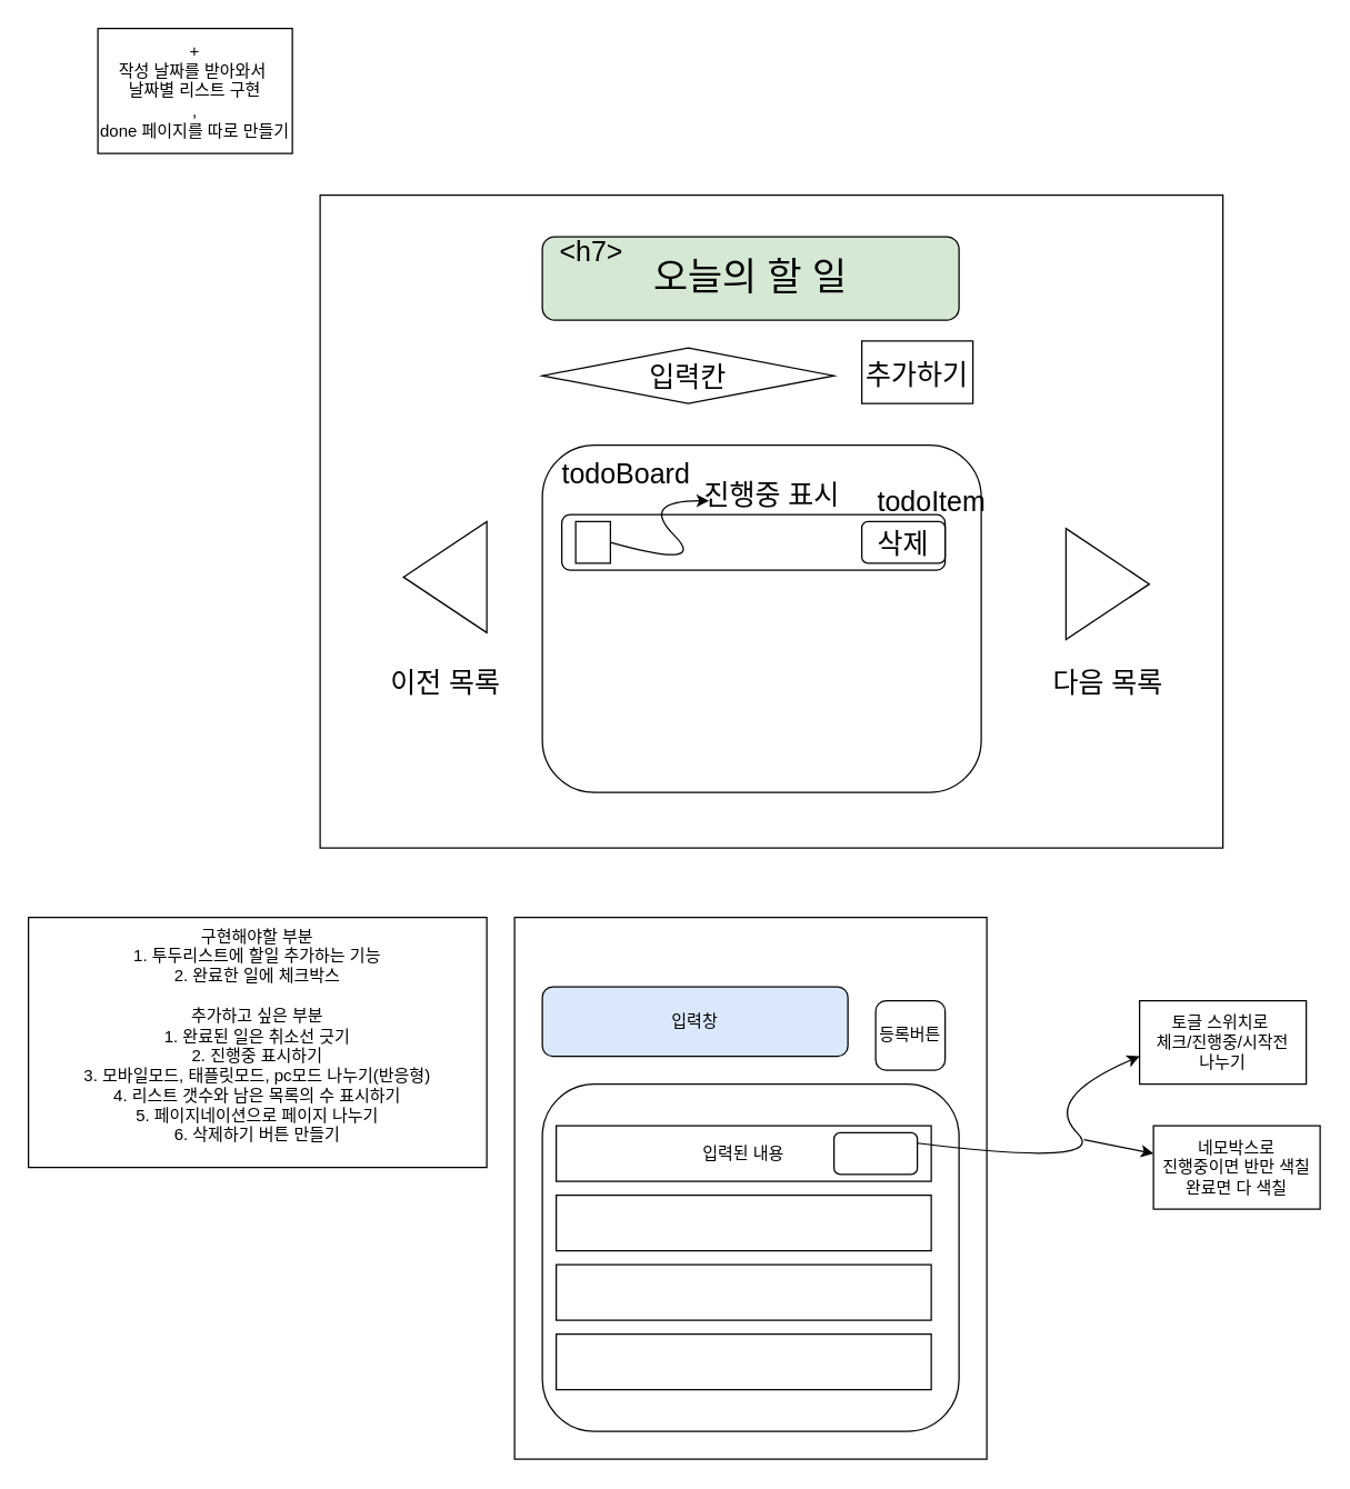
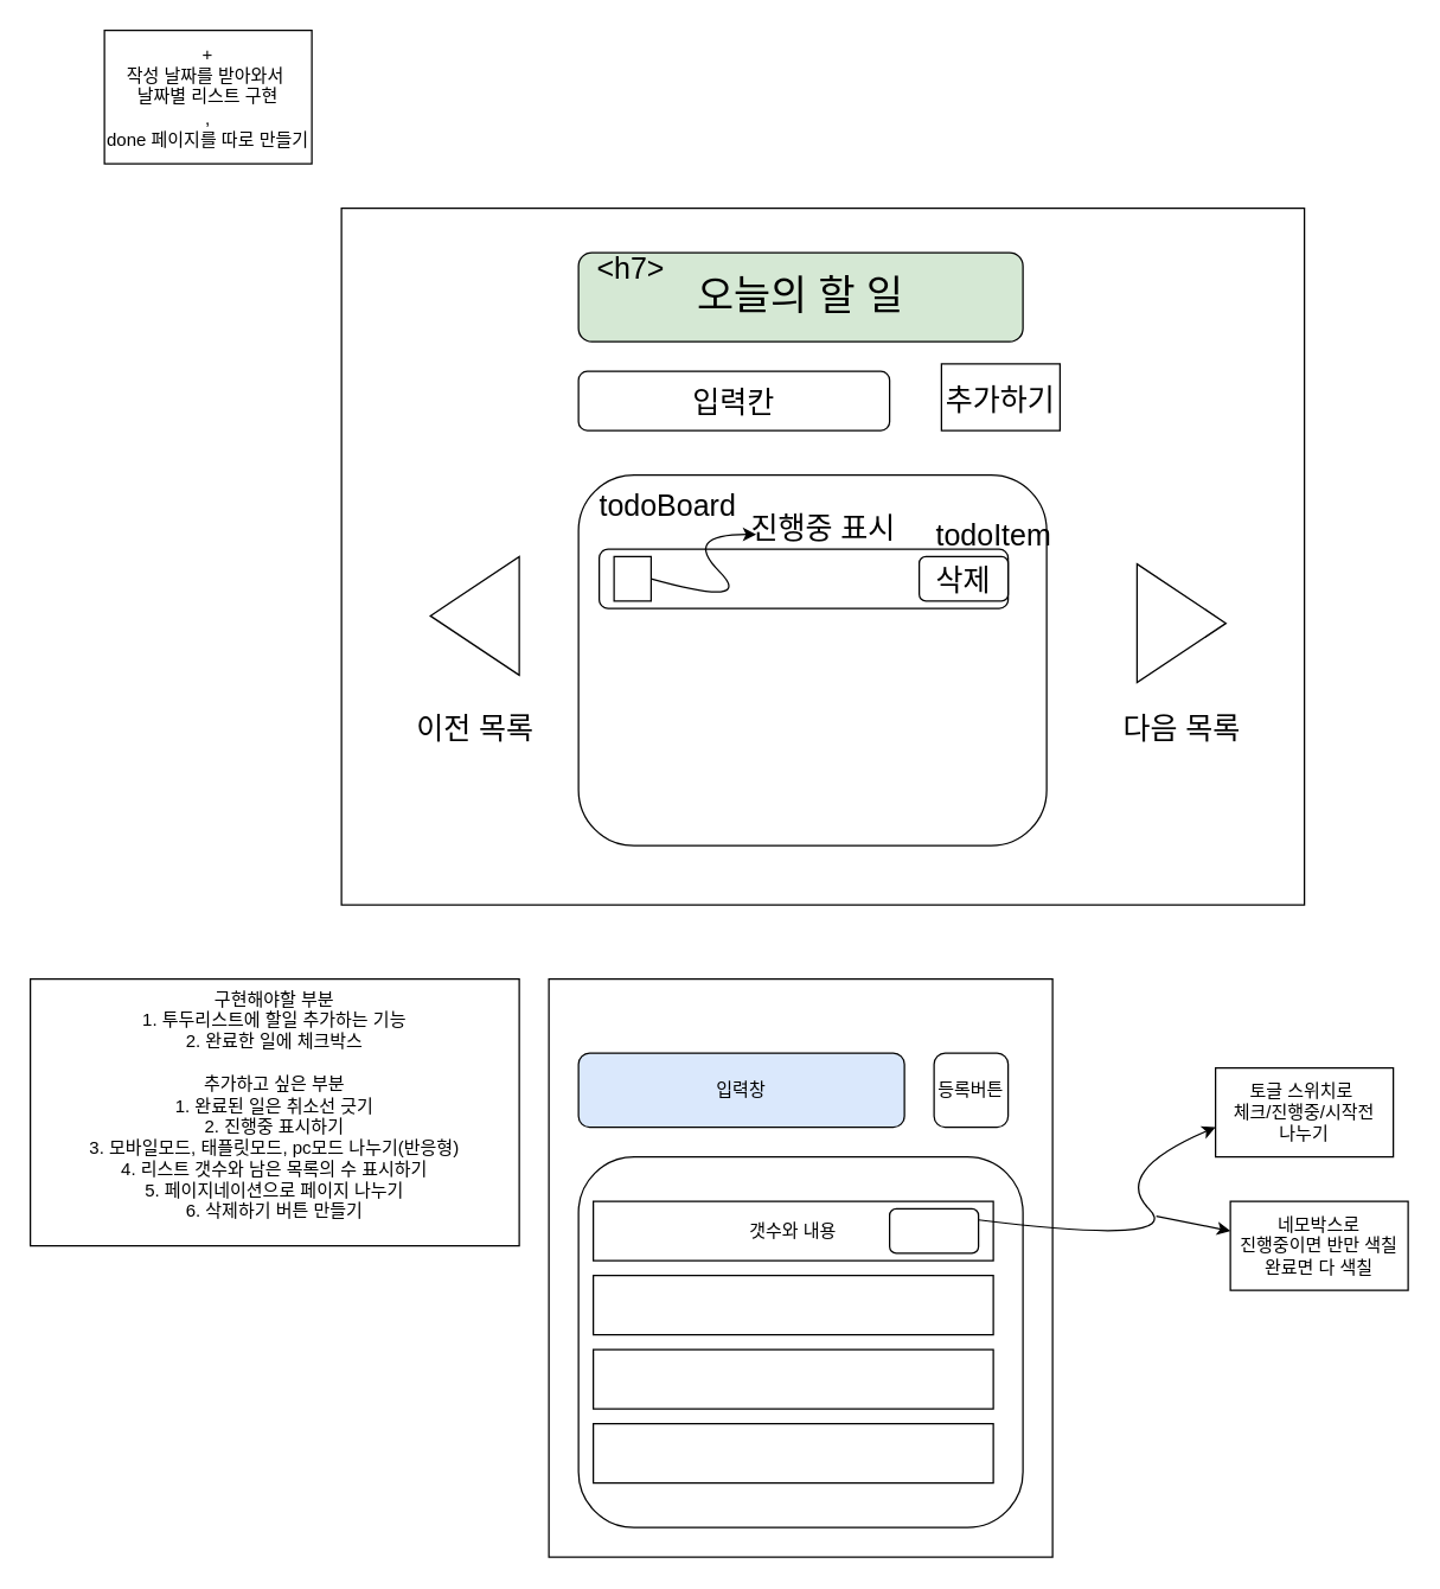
  <mxCell id="0" />
  <mxCell id="1" parent="0" />
  <mxCell id="2" value="&lt;br&gt;&lt;br&gt;구현해야할 부분&lt;br style=&quot;border-color: var(--border-color);&quot;&gt;&lt;span style=&quot;border-color: var(--border-color); background-color: initial;&quot;&gt;1. 투두리스트에 할일 추가하는 기능&lt;br style=&quot;border-color: var(--border-color);&quot;&gt;&lt;/span&gt;&lt;span style=&quot;border-color: var(--border-color); background-color: initial;&quot;&gt;2. 완료한 일에 체크박스&lt;/span&gt;&lt;span style=&quot;border-color: var(--border-color); background-color: initial;&quot;&gt;&lt;br style=&quot;border-color: var(--border-color);&quot;&gt;&lt;/span&gt;&lt;div style=&quot;border-color: var(--border-color);&quot;&gt;&lt;br style=&quot;border-color: var(--border-color);&quot;&gt;&lt;/div&gt;&lt;div style=&quot;border-color: var(--border-color);&quot;&gt;추가하고 싶은 부분&lt;/div&gt;&lt;div style=&quot;border-color: var(--border-color);&quot;&gt;1. 완료된 일은 취소선 긋기&lt;/div&gt;&lt;div style=&quot;border-color: var(--border-color);&quot;&gt;2. 진행중 표시하기&lt;/div&gt;&lt;div style=&quot;&quot;&gt;3. 모바일모드, 태플릿모드, pc모드 나누기(반응형)&lt;/div&gt;&lt;div style=&quot;&quot;&gt;4. 리스트 갯수와 남은 목록의 수 표시하기&lt;/div&gt;&lt;div style=&quot;&quot;&gt;5. 페이지네이션으로 페이지 나누기&lt;/div&gt;&lt;div style=&quot;&quot;&gt;6. 삭제하기 버튼 만들기&lt;/div&gt;&lt;ol&gt;&lt;br&gt;&lt;/ol&gt;" style="rounded=0;whiteSpace=wrap;html=1;" parent="1" vertex="1"><mxGeometry x="20" width="330" height="180" as="geometry" y="660" /></mxCell>
  <mxCell id="3" value="" style="rounded=0;whiteSpace=wrap;html=1;" parent="1" vertex="1"><mxGeometry x="370" width="340" height="390" as="geometry" y="660" /></mxCell>
  <mxCell id="4" value="입력창" style="rounded=1;whiteSpace=wrap;html=1;fillColor=#dae8fc;" parent="1" vertex="1"><mxGeometry x="390" y="710" width="220" height="50" as="geometry" /></mxCell>
- <mxCell id="5" value="등록버튼" style="rounded=1;whiteSpace=wrap;html=1;" parent="1" vertex="1"><mxGeometry x="630" y="720" width="50" height="50" as="geometry" /></mxCell>
+ <mxCell id="5" value="등록버튼" style="rounded=1;whiteSpace=wrap;html=1;" parent="1" vertex="1"><mxGeometry x="630" y="710" width="50" height="50" as="geometry" /></mxCell>
  <mxCell id="6" value="" style="rounded=1;whiteSpace=wrap;html=1;" parent="1" vertex="1"><mxGeometry x="390" y="780" width="300" height="250" as="geometry" /></mxCell>
- <mxCell id="7" value="입력된 내용" style="rounded=0;whiteSpace=wrap;html=1;" parent="1" vertex="1"><mxGeometry x="400" y="810" width="270" height="40" as="geometry" /></mxCell>
+ <mxCell id="7" value="갯수와 내용" style="rounded=0;whiteSpace=wrap;html=1;" parent="1" vertex="1"><mxGeometry x="400" y="810" width="270" height="40" as="geometry" /></mxCell>
  <mxCell id="8" value="" style="rounded=0;whiteSpace=wrap;html=1;" parent="1" vertex="1"><mxGeometry x="400" y="910" width="270" height="40" as="geometry" /></mxCell>
  <mxCell id="9" value="" style="rounded=0;whiteSpace=wrap;html=1;" parent="1" vertex="1"><mxGeometry x="400" y="860" width="270" height="40" as="geometry" /></mxCell>
  <mxCell id="10" value="" style="rounded=0;whiteSpace=wrap;html=1;" parent="1" vertex="1"><mxGeometry x="400" y="960" width="270" height="40" as="geometry" /></mxCell>
  <mxCell id="11" value="" style="rounded=1;whiteSpace=wrap;html=1;" parent="1" vertex="1"><mxGeometry x="600" y="815" width="60" height="30" as="geometry" /></mxCell>
  <mxCell id="12" value="" style="curved=1;endArrow=classic;html=1;rounded=0;exitX=1;exitY=0.25;exitDx=0;exitDy=0;" parent="1" source="11" edge="1"><mxGeometry width="50" height="50" relative="1" as="geometry"><mxPoint x="750" y="840" as="sourcePoint" /><mxPoint x="820" y="760" as="targetPoint" /><Array as="points"><mxPoint x="800" y="840" /><mxPoint x="750" y="790" /></Array></mxGeometry></mxCell>
  <mxCell id="13" value="토글 스위치로&amp;nbsp;&lt;br&gt;체크/진행중/시작전&lt;br&gt;나누기" style="whiteSpace=wrap;html=1;" parent="1" vertex="1"><mxGeometry x="820" y="720" width="120" height="60" as="geometry" /></mxCell>
  <mxCell id="14" value="" style="endArrow=classic;html=1;rounded=0;" parent="1" edge="1"><mxGeometry width="50" height="50" relative="1" as="geometry"><mxPoint x="780" y="820" as="sourcePoint" /><mxPoint x="830" y="830" as="targetPoint" /></mxGeometry></mxCell>
  <mxCell id="15" value="네모박스로&lt;br&gt;진행중이면 반만 색칠&lt;br&gt;완료면 다 색칠" style="whiteSpace=wrap;html=1;" parent="1" vertex="1"><mxGeometry x="830" y="810" width="120" height="60" as="geometry" /></mxCell>
  <mxCell id="16" value="" style="rounded=0;whiteSpace=wrap;html=1;" parent="1" vertex="1"><mxGeometry x="230" y="140" width="650" height="470" as="geometry" /></mxCell>
  <mxCell id="17" value="&lt;font style=&quot;font-size: 27px;&quot;&gt;오늘의 할 일&lt;/font&gt;" style="rounded=1;whiteSpace=wrap;html=1;align=center;fillColor=#d5e8d4;" parent="1" vertex="1"><mxGeometry x="390" y="170" width="300" height="60" as="geometry" /></mxCell>
  <mxCell id="18" value="" style="rounded=1;whiteSpace=wrap;html=1;fontSize=27;" parent="1" vertex="1"><mxGeometry x="390" y="320" width="316" height="250" as="geometry" /></mxCell>
- <mxCell id="19" value="&lt;font style=&quot;font-size: 20px;&quot;&gt;추가하기&lt;/font&gt;" style="rounded=0;whiteSpace=wrap;html=1;fontSize=27;" parent="1" vertex="1"><mxGeometry x="620" y="245" width="80" height="45" as="geometry" /></mxCell>
- <mxCell id="20" value="입력칸" style="rhombus;whiteSpace=wrap;html=1;fontSize=20;" parent="1" vertex="1"><mxGeometry x="390" y="250" width="210" height="40" as="geometry" /></mxCell>
+ <mxCell id="19" value="&lt;font style=&quot;font-size: 20px;&quot;&gt;추가하기&lt;/font&gt;" style="rounded=0;whiteSpace=wrap;html=1;fontSize=27;" parent="1" vertex="1"><mxGeometry x="635" y="245" width="80" height="45" as="geometry" /></mxCell>
+ <mxCell id="20" value="입력칸" style="rounded=1;whiteSpace=wrap;html=1;fontSize=20;" parent="1" vertex="1"><mxGeometry x="390" y="250" width="210" height="40" as="geometry" /></mxCell>
  <mxCell id="21" value="todoBoard" style="text;html=1;align=center;verticalAlign=middle;resizable=0;points=[];autosize=1;strokeColor=none;fillColor=none;fontSize=20;" parent="1" vertex="1"><mxGeometry x="390" y="320" width="120" height="40" as="geometry" /></mxCell>
  <mxCell id="22" value="&amp;lt;h7&amp;gt;" style="text;html=1;align=center;verticalAlign=middle;resizable=0;points=[];autosize=1;strokeColor=none;fillColor=none;fontSize=20;" parent="1" vertex="1"><mxGeometry x="390" y="160" width="70" height="40" as="geometry" /></mxCell>
  <mxCell id="23" value="todoItem" style="text;html=1;align=center;verticalAlign=middle;resizable=0;points=[];autosize=1;strokeColor=none;fillColor=none;fontSize=20;" parent="1" vertex="1"><mxGeometry x="620" y="340" width="100" height="40" as="geometry" /></mxCell>
  <mxCell id="24" value="" style="rounded=1;whiteSpace=wrap;html=1;fontSize=20;" parent="1" vertex="1"><mxGeometry x="404" y="370" width="276" height="40" as="geometry" /></mxCell>
  <mxCell id="25" value="삭제" style="rounded=1;whiteSpace=wrap;html=1;fontSize=20;" parent="1" vertex="1"><mxGeometry x="620" y="375" width="60" height="30" as="geometry" /></mxCell>
  <mxCell id="26" value="" style="rounded=0;whiteSpace=wrap;html=1;fontSize=20;" parent="1" vertex="1"><mxGeometry x="414" y="375" width="25" height="30" as="geometry" /></mxCell>
  <mxCell id="27" value="" style="curved=1;endArrow=classic;html=1;rounded=0;fontSize=20;exitX=1;exitY=0.5;exitDx=0;exitDy=0;" parent="1" source="26" edge="1"><mxGeometry width="50" height="50" relative="1" as="geometry"><mxPoint x="460" y="410" as="sourcePoint" /><mxPoint x="510" y="360" as="targetPoint" /><Array as="points"><mxPoint x="510" y="410" /><mxPoint x="460" y="360" /></Array></mxGeometry></mxCell>
  <mxCell id="28" value="진행중 표시" style="text;html=1;align=center;verticalAlign=middle;resizable=0;points=[];autosize=1;strokeColor=none;fillColor=none;fontSize=20;" parent="1" vertex="1"><mxGeometry x="495" y="335" width="120" height="40" as="geometry" /></mxCell>
  <mxCell id="29" value="" style="triangle;whiteSpace=wrap;html=1;fontSize=20;" parent="1" vertex="1"><mxGeometry x="767" y="380" width="60" height="80" as="geometry" /></mxCell>
  <mxCell id="30" value="" style="triangle;whiteSpace=wrap;html=1;fontSize=20;direction=west;" parent="1" vertex="1"><mxGeometry x="290" y="375" width="60" height="80" as="geometry" /></mxCell>
  <mxCell id="31" value="이전 목록" style="text;html=1;align=center;verticalAlign=middle;resizable=0;points=[];autosize=1;strokeColor=none;fillColor=none;fontSize=20;" parent="1" vertex="1"><mxGeometry x="270" y="470" width="100" height="40" as="geometry" /></mxCell>
  <mxCell id="32" value="다음 목록" style="text;html=1;align=center;verticalAlign=middle;resizable=0;points=[];autosize=1;strokeColor=none;fillColor=none;fontSize=20;" parent="1" vertex="1"><mxGeometry x="747" y="470" width="100" height="40" as="geometry" /></mxCell>
  <mxCell id="33" value="+&lt;br&gt;작성 날짜를 받아와서&amp;nbsp;&lt;br&gt;날짜별 리스트 구현&lt;br&gt;,&lt;br&gt;done 페이지를 따로 만들기" style="whiteSpace=wrap;html=1;" vertex="1" parent="1"><mxGeometry x="70" y="20" width="140" height="90" as="geometry" /></mxCell>
